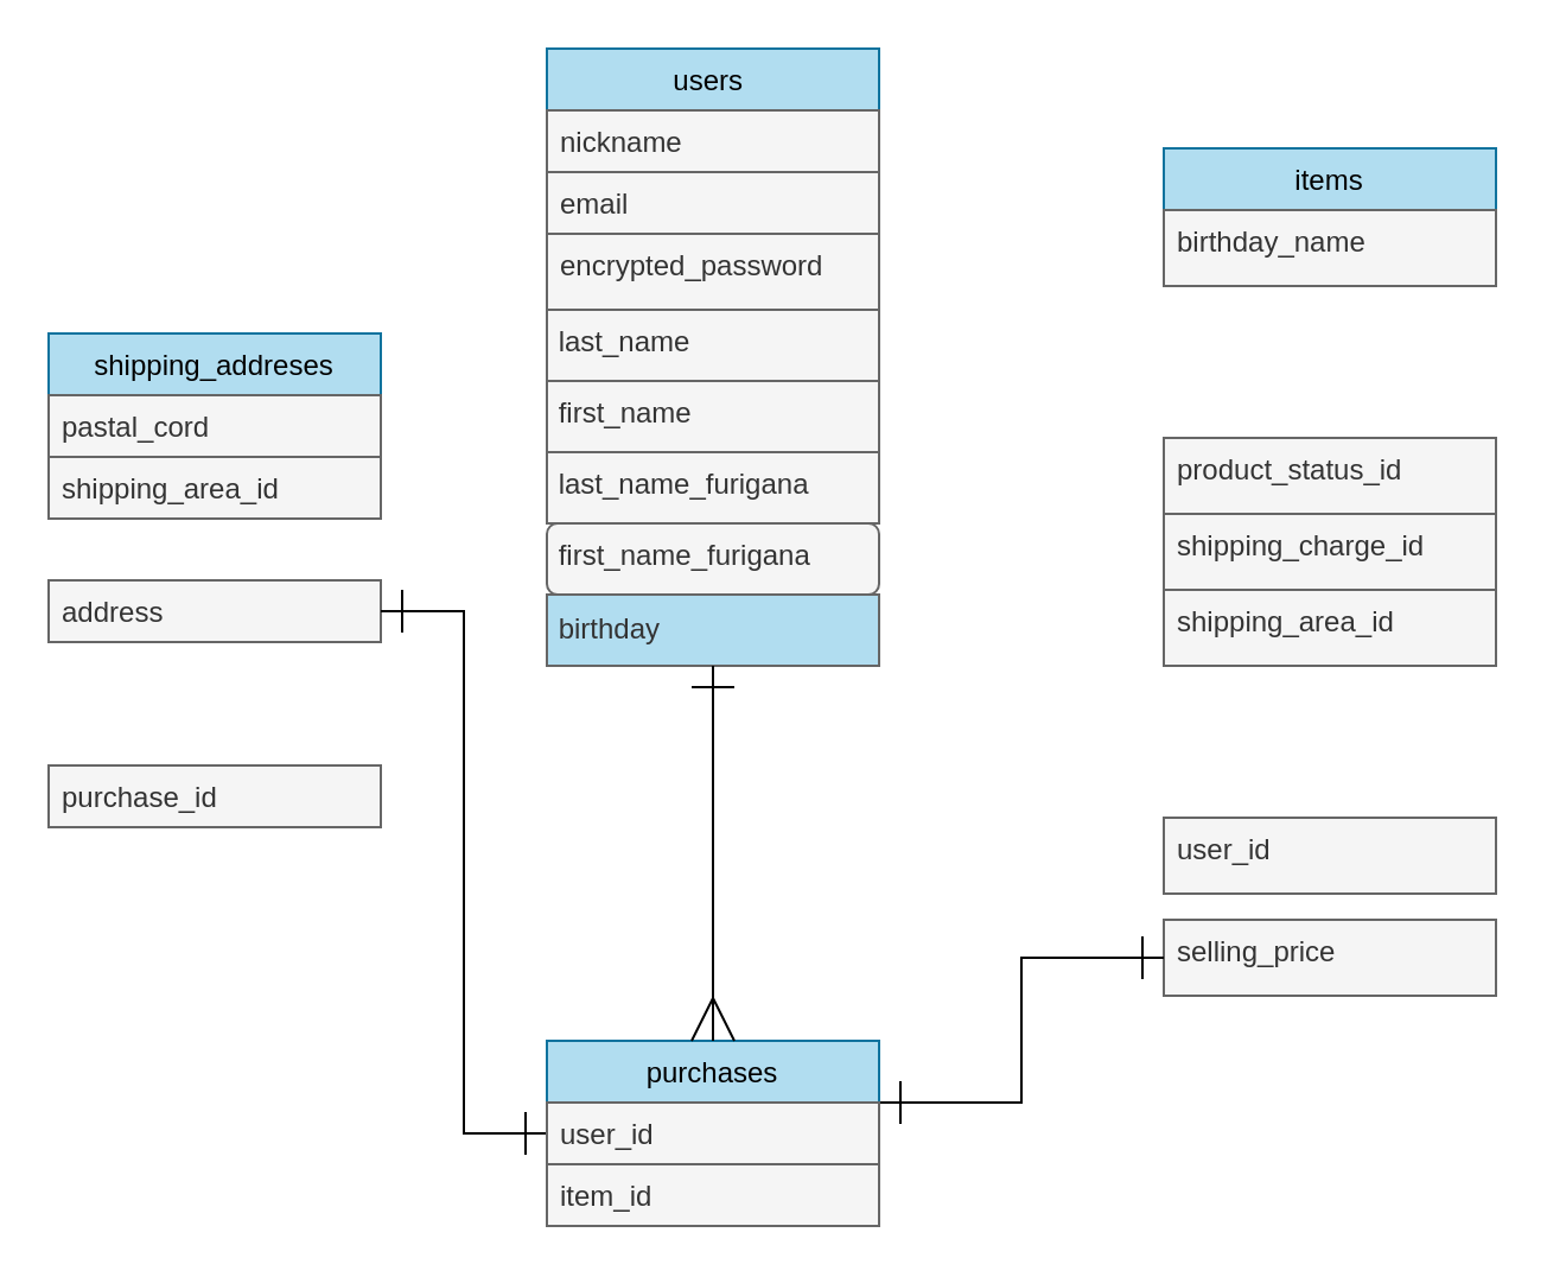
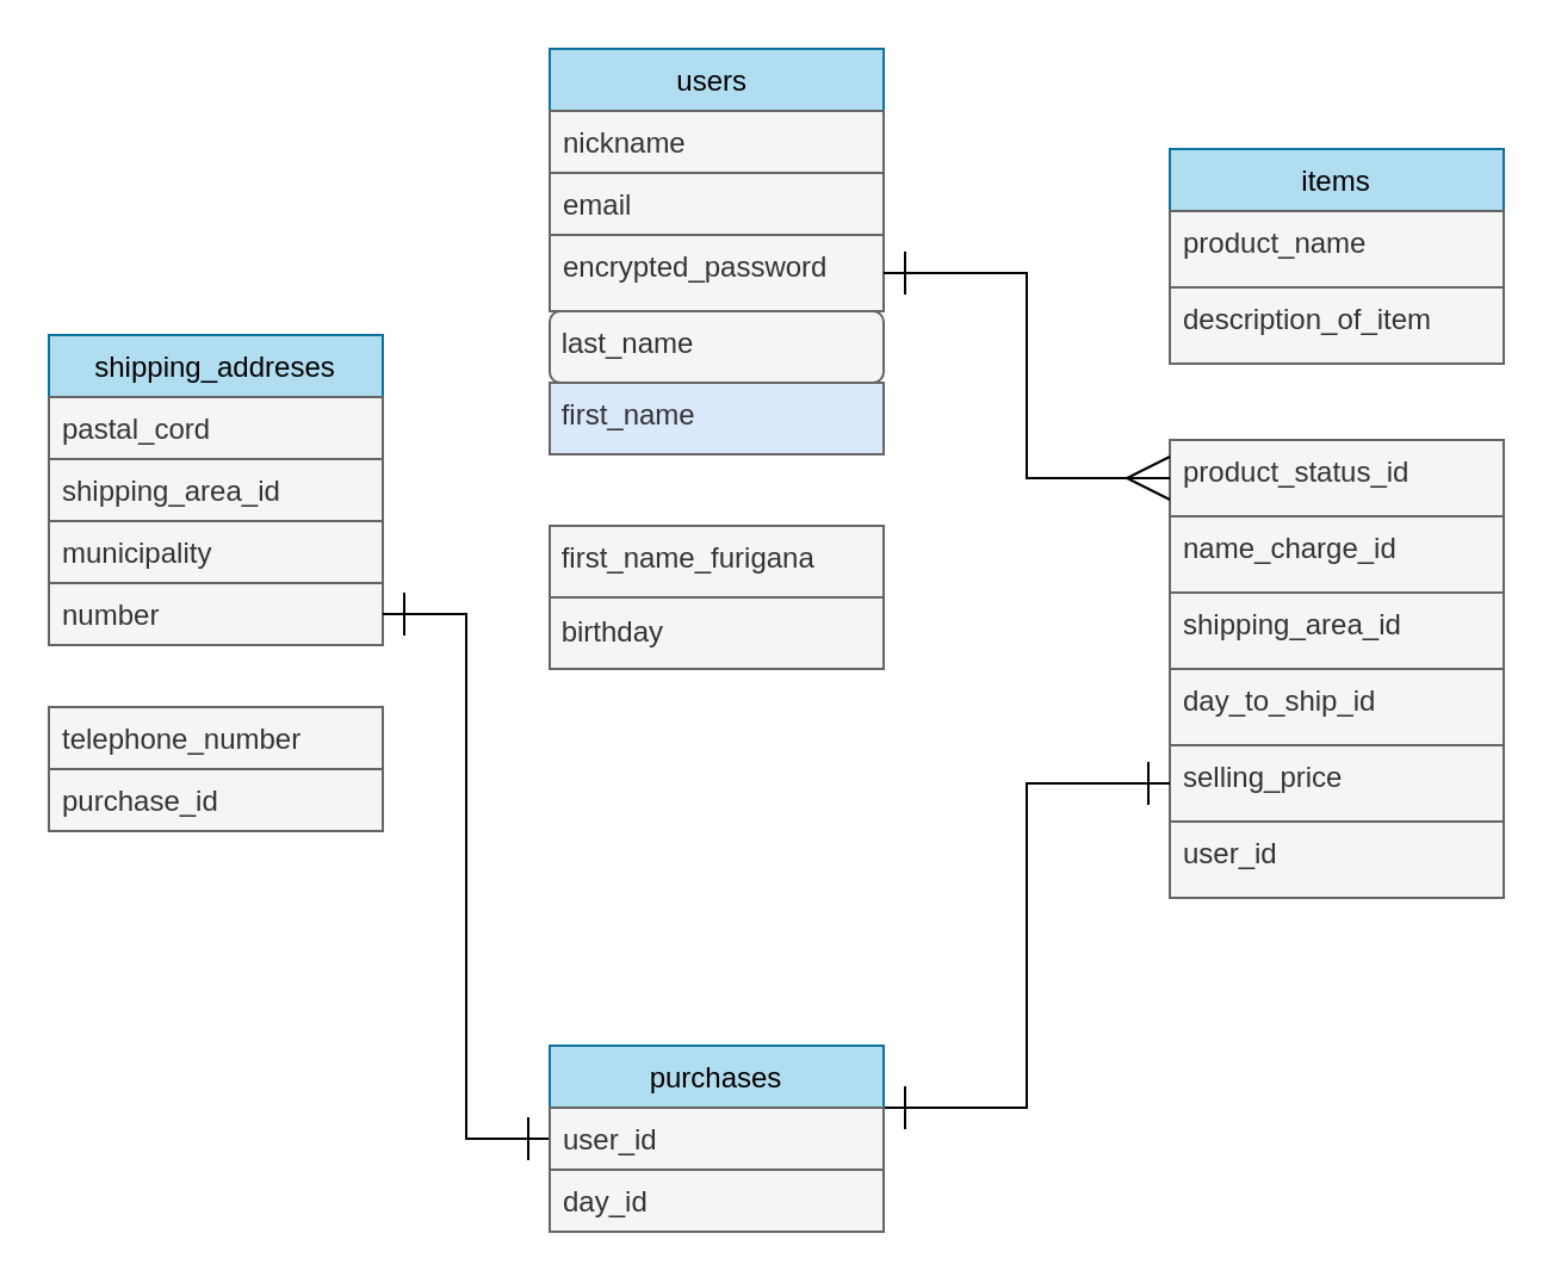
  <mxCell id="0" />
  <mxCell id="1" parent="0" />
  <mxCell id="2" value="users " style="swimlane;fontStyle=0;childLayout=stackLayout;horizontal=1;startSize=26;horizontalStack=0;resizeParent=1;resizeParentMax=0;resizeLast=0;collapsible=1;marginBottom=0;labelBackgroundColor=none;fillColor=#b1ddf0;strokeColor=#10739e;fontColor=#000000;" parent="1" vertex="1"><mxGeometry x="230" y="20" width="140" height="110" as="geometry" /></mxCell>
  <mxCell id="3" value="nickname" style="text;align=left;verticalAlign=top;spacingLeft=4;spacingRight=4;overflow=hidden;rotatable=0;points=[[0,0.5],[1,0.5]];portConstraint=eastwest;strokeColor=#666666;fillColor=#f5f5f5;fontColor=#333333;" parent="2" vertex="1"><mxGeometry y="26" width="140" height="26" as="geometry" /></mxCell>
  <mxCell id="4" value="email" style="text;align=left;verticalAlign=top;spacingLeft=4;spacingRight=4;overflow=hidden;rotatable=0;points=[[0,0.5],[1,0.5]];portConstraint=eastwest;strokeColor=#666666;fillColor=#f5f5f5;fontColor=#333333;" parent="2" vertex="1"><mxGeometry y="52" width="140" height="26" as="geometry" /></mxCell>
  <mxCell id="5" value="encrypted_password&#10;" style="text;strokeColor=#666666;align=left;verticalAlign=top;spacingLeft=4;spacingRight=4;overflow=hidden;rotatable=0;points=[[0,0.5],[1,0.5]];portConstraint=eastwest;fillColor=#f5f5f5;fontColor=#333333;" parent="2" vertex="1"><mxGeometry y="78" width="140" height="32" as="geometry" /></mxCell>
- <mxCell id="6" value="&lt;div&gt;&lt;span&gt;&amp;nbsp;birthday&lt;/span&gt;&lt;/div&gt;" style="whiteSpace=wrap;html=1;strokeColor=#666666;align=left;fillColor=#b1ddf0;fontColor=#333333;" parent="1" vertex="1"><mxGeometry x="230" y="250" width="140" height="30" as="geometry" /></mxCell>
+ <mxCell id="6" value="&lt;div&gt;&lt;span&gt;&amp;nbsp;birthday&lt;/span&gt;&lt;/div&gt;" style="whiteSpace=wrap;html=1;strokeColor=#666666;align=left;fillColor=#f5f5f5;fontColor=#333333;" parent="1" vertex="1"><mxGeometry x="230" y="250" width="140" height="30" as="geometry" /></mxCell>
  <mxCell id="7" value="shipping_addreses" style="swimlane;fontStyle=0;childLayout=stackLayout;horizontal=1;startSize=26;horizontalStack=0;resizeParent=1;resizeParentMax=0;resizeLast=0;collapsible=1;marginBottom=0;labelBackgroundColor=none;fillColor=#b1ddf0;strokeColor=#10739e;fontColor=#000000;" parent="1" vertex="1"><mxGeometry x="20" y="140" width="140" height="78" as="geometry" /></mxCell>
  <mxCell id="8" value="pastal_cord" style="text;align=left;verticalAlign=top;spacingLeft=4;spacingRight=4;overflow=hidden;rotatable=0;points=[[0,0.5],[1,0.5]];portConstraint=eastwest;strokeColor=#666666;fillColor=#f5f5f5;fontColor=#333333;" parent="7" vertex="1"><mxGeometry y="26" width="140" height="26" as="geometry" /></mxCell>
  <mxCell id="9" value="shipping_area_id" style="text;align=left;verticalAlign=top;spacingLeft=4;spacingRight=4;overflow=hidden;rotatable=0;points=[[0,0.5],[1,0.5]];portConstraint=eastwest;strokeColor=#666666;fillColor=#f5f5f5;fontColor=#333333;" parent="7" vertex="1"><mxGeometry y="52" width="140" height="26" as="geometry" /></mxCell>
  <mxCell id="10" value="items" style="swimlane;fontStyle=0;childLayout=stackLayout;horizontal=1;startSize=26;horizontalStack=0;resizeParent=1;resizeParentMax=0;resizeLast=0;collapsible=1;marginBottom=0;labelBackgroundColor=none;fillColor=#b1ddf0;strokeColor=#10739e;fontColor=#000000;" parent="1" vertex="1"><mxGeometry x="490" y="62" width="140" height="58" as="geometry" /></mxCell>
- <mxCell id="11" value="birthday_name" style="text;strokeColor=#666666;align=left;verticalAlign=top;spacingLeft=4;spacingRight=4;overflow=hidden;rotatable=0;points=[[0,0.5],[1,0.5]];portConstraint=eastwest;fillColor=#f5f5f5;fontColor=#333333;" parent="1" vertex="1"><mxGeometry x="490" y="88" width="140" height="32" as="geometry" /></mxCell>
+ <mxCell id="11" value="product_name" style="text;strokeColor=#666666;align=left;verticalAlign=top;spacingLeft=4;spacingRight=4;overflow=hidden;rotatable=0;points=[[0,0.5],[1,0.5]];portConstraint=eastwest;fillColor=#f5f5f5;fontColor=#333333;" parent="1" vertex="1"><mxGeometry x="490" y="88" width="140" height="32" as="geometry" /></mxCell>
+ <mxCell id="12" value="description_of_item" style="text;strokeColor=#666666;align=left;verticalAlign=top;spacingLeft=4;spacingRight=4;overflow=hidden;rotatable=0;points=[[0,0.5],[1,0.5]];portConstraint=eastwest;fillColor=#f5f5f5;fontColor=#333333;" parent="1" vertex="1"><mxGeometry x="490" y="120" width="140" height="32" as="geometry" /></mxCell>
  <mxCell id="13" value="product_status_id" style="text;strokeColor=#666666;align=left;verticalAlign=top;spacingLeft=4;spacingRight=4;overflow=hidden;rotatable=0;points=[[0,0.5],[1,0.5]];portConstraint=eastwest;fillColor=#f5f5f5;fontColor=#333333;" parent="1" vertex="1"><mxGeometry x="490" y="184" width="140" height="32" as="geometry" /></mxCell>
- <mxCell id="14" value="shipping_charge_id" style="text;strokeColor=#666666;align=left;verticalAlign=top;spacingLeft=4;spacingRight=4;overflow=hidden;rotatable=0;points=[[0,0.5],[1,0.5]];portConstraint=eastwest;fillColor=#f5f5f5;fontColor=#333333;" parent="1" vertex="1"><mxGeometry x="490" y="216" width="140" height="32" as="geometry" /></mxCell>
+ <mxCell id="14" value="name_charge_id" style="text;strokeColor=#666666;align=left;verticalAlign=top;spacingLeft=4;spacingRight=4;overflow=hidden;rotatable=0;points=[[0,0.5],[1,0.5]];portConstraint=eastwest;fillColor=#f5f5f5;fontColor=#333333;" parent="1" vertex="1"><mxGeometry x="490" y="216" width="140" height="32" as="geometry" /></mxCell>
  <mxCell id="15" value="shipping_area_id" style="text;strokeColor=#666666;align=left;verticalAlign=top;spacingLeft=4;spacingRight=4;overflow=hidden;rotatable=0;points=[[0,0.5],[1,0.5]];portConstraint=eastwest;fillColor=#f5f5f5;fontColor=#333333;" parent="1" vertex="1"><mxGeometry x="490" y="248" width="140" height="32" as="geometry" /></mxCell>
- <mxCell id="17" value="selling_price" style="text;strokeColor=#666666;align=left;verticalAlign=top;spacingLeft=4;spacingRight=4;overflow=hidden;rotatable=0;points=[[0,0.5],[1,0.5]];portConstraint=eastwest;fillColor=#f5f5f5;fontColor=#333333;" parent="1" vertex="1"><mxGeometry x="490" y="387" width="140" height="32" as="geometry" /></mxCell>
+ <mxCell id="16" value="day_to_ship_id" style="text;strokeColor=#666666;align=left;verticalAlign=top;spacingLeft=4;spacingRight=4;overflow=hidden;rotatable=0;points=[[0,0.5],[1,0.5]];portConstraint=eastwest;fillColor=#f5f5f5;fontColor=#333333;" parent="1" vertex="1"><mxGeometry x="490" y="280" width="140" height="32" as="geometry" /></mxCell>
+ <mxCell id="17" value="selling_price" style="text;strokeColor=#666666;align=left;verticalAlign=top;spacingLeft=4;spacingRight=4;overflow=hidden;rotatable=0;points=[[0,0.5],[1,0.5]];portConstraint=eastwest;fillColor=#f5f5f5;fontColor=#333333;" parent="1" vertex="1"><mxGeometry x="490" y="312" width="140" height="32" as="geometry" /></mxCell>
  <mxCell id="18" style="edgeStyle=orthogonalEdgeStyle;rounded=0;orthogonalLoop=1;jettySize=auto;html=1;exitX=1;exitY=0.5;exitDx=0;exitDy=0;entryX=0;entryY=0.5;entryDx=0;entryDy=0;fontColor=#000000;strokeColor=none;" parent="1" source="20" target="17" edge="1"><mxGeometry relative="1" as="geometry"><Array as="points"><mxPoint x="460" y="328" /><mxPoint x="460" y="328" /></Array></mxGeometry></mxCell>
  <mxCell id="19" style="edgeStyle=orthogonalEdgeStyle;rounded=0;orthogonalLoop=1;jettySize=auto;html=1;exitX=1;exitY=0.5;exitDx=0;exitDy=0;entryX=0;entryY=0.5;entryDx=0;entryDy=0;fontColor=#000000;startArrow=ERone;startFill=0;endArrow=ERone;endFill=0;startSize=16;endSize=16;targetPerimeterSpacing=0;" parent="1" source="20" target="17" edge="1"><mxGeometry relative="1" as="geometry" /></mxCell>
  <mxCell id="20" value="purchases" style="swimlane;fontStyle=0;childLayout=stackLayout;horizontal=1;startSize=26;horizontalStack=0;resizeParent=1;resizeParentMax=0;resizeLast=0;collapsible=1;marginBottom=0;labelBackgroundColor=none;fillColor=#b1ddf0;strokeColor=#10739e;fontColor=#000000;" parent="1" vertex="1"><mxGeometry x="230" y="438" width="140" height="52" as="geometry" /></mxCell>
- <mxCell id="22" value="address" style="text;align=left;verticalAlign=top;spacingLeft=4;spacingRight=4;overflow=hidden;rotatable=0;points=[[0,0.5],[1,0.5]];portConstraint=eastwest;strokeColor=#666666;fillColor=#f5f5f5;fontColor=#333333;" parent="1" vertex="1"><mxGeometry x="20" y="244" width="140" height="26" as="geometry" /></mxCell>
- <mxCell id="25" style="edgeStyle=orthogonalEdgeStyle;rounded=0;orthogonalLoop=1;jettySize=auto;html=1;exitX=0.5;exitY=1;exitDx=0;exitDy=0;fontColor=#000000;startArrow=ERone;startFill=0;endArrow=ERmany;endFill=0;targetPerimeterSpacing=0;endSize=16;entryX=0.5;entryY=0;entryDx=0;entryDy=0;startSize=16;" parent="1" source="6" target="20" edge="1"><mxGeometry relative="1" as="geometry"><mxPoint x="280" y="226" as="sourcePoint" /><mxPoint x="400" y="312" as="targetPoint" /><Array as="points"><mxPoint x="300" y="320" /><mxPoint x="300" y="320" /></Array></mxGeometry></mxCell>
+ <mxCell id="21" value="municipality" style="text;align=left;verticalAlign=top;spacingLeft=4;spacingRight=4;overflow=hidden;rotatable=0;points=[[0,0.5],[1,0.5]];portConstraint=eastwest;strokeColor=#666666;fillColor=#f5f5f5;fontColor=#333333;" parent="1" vertex="1"><mxGeometry x="20" y="218" width="140" height="26" as="geometry" /></mxCell>
+ <mxCell id="22" value="number" style="text;align=left;verticalAlign=top;spacingLeft=4;spacingRight=4;overflow=hidden;rotatable=0;points=[[0,0.5],[1,0.5]];portConstraint=eastwest;strokeColor=#666666;fillColor=#f5f5f5;fontColor=#333333;" parent="1" vertex="1"><mxGeometry x="20" y="244" width="140" height="26" as="geometry" /></mxCell>
+ <mxCell id="23" value="telephone_number" style="text;align=left;verticalAlign=top;spacingLeft=4;spacingRight=4;overflow=hidden;rotatable=0;points=[[0,0.5],[1,0.5]];portConstraint=eastwest;strokeColor=#666666;fillColor=#f5f5f5;fontColor=#333333;" parent="1" vertex="1"><mxGeometry x="20" y="296" width="140" height="26" as="geometry" /></mxCell>
+ <mxCell id="24" style="edgeStyle=orthogonalEdgeStyle;rounded=0;orthogonalLoop=1;jettySize=auto;html=1;exitX=1;exitY=0.5;exitDx=0;exitDy=0;fontColor=#000000;startArrow=ERone;startFill=0;endArrow=ERmany;endFill=0;targetPerimeterSpacing=0;endSize=16;entryX=0;entryY=0.5;entryDx=0;entryDy=0;startSize=16;" parent="1" source="5" target="13" edge="1"><mxGeometry relative="1" as="geometry"><mxPoint x="480" y="200" as="targetPoint" /><Array as="points"><mxPoint x="430" y="114" /><mxPoint x="430" y="200" /></Array></mxGeometry></mxCell>
  <mxCell id="26" style="edgeStyle=orthogonalEdgeStyle;rounded=0;orthogonalLoop=1;jettySize=auto;html=1;exitX=0;exitY=0.5;exitDx=0;exitDy=0;fontColor=#000000;startArrow=ERone;startFill=0;endArrow=ERone;endFill=0;startSize=16;endSize=16;targetPerimeterSpacing=0;entryX=1;entryY=0.5;entryDx=0;entryDy=0;" parent="1" source="31" target="22" edge="1"><mxGeometry relative="1" as="geometry"><mxPoint x="170" y="240" as="targetPoint" /></mxGeometry></mxCell>
  <mxCell id="27" value="user_id" style="text;strokeColor=#666666;align=left;verticalAlign=top;spacingLeft=4;spacingRight=4;overflow=hidden;rotatable=0;points=[[0,0.5],[1,0.5]];portConstraint=eastwest;fillColor=#f5f5f5;fontColor=#333333;" parent="1" vertex="1"><mxGeometry x="490" y="344" width="140" height="32" as="geometry" /></mxCell>
- <mxCell id="28" value="&amp;nbsp;last_name" style="whiteSpace=wrap;html=1;strokeColor=#666666;align=left;verticalAlign=top;fillColor=#f5f5f5;fontColor=#333333;" parent="1" vertex="1"><mxGeometry x="230" y="130" width="140" height="30" as="geometry" /></mxCell>
- <mxCell id="29" value="&amp;nbsp;first_name" style="whiteSpace=wrap;html=1;strokeColor=#666666;align=left;verticalAlign=top;fillColor=#f5f5f5;fontColor=#333333;" parent="1" vertex="1"><mxGeometry x="230" y="160" width="140" height="30" as="geometry" /></mxCell>
- <mxCell id="30" value="item_id" style="text;align=left;verticalAlign=top;spacingLeft=4;spacingRight=4;overflow=hidden;rotatable=0;points=[[0,0.5],[1,0.5]];portConstraint=eastwest;strokeColor=#666666;fillColor=#f5f5f5;fontColor=#333333;" parent="1" vertex="1"><mxGeometry x="230" y="490" width="140" height="26" as="geometry" /></mxCell>
+ <mxCell id="28" value="&amp;nbsp;last_name" style="whiteSpace=wrap;html=1;strokeColor=#666666;align=left;verticalAlign=top;fillColor=#f5f5f5;fontColor=#333333;rounded=1;" parent="1" vertex="1"><mxGeometry x="230" y="130" width="140" height="30" as="geometry" /></mxCell>
+ <mxCell id="29" value="&amp;nbsp;first_name" style="whiteSpace=wrap;html=1;strokeColor=#666666;align=left;verticalAlign=top;fillColor=#dae8fc;fontColor=#333333;" parent="1" vertex="1"><mxGeometry x="230" y="160" width="140" height="30" as="geometry" /></mxCell>
+ <mxCell id="30" value="day_id" style="text;align=left;verticalAlign=top;spacingLeft=4;spacingRight=4;overflow=hidden;rotatable=0;points=[[0,0.5],[1,0.5]];portConstraint=eastwest;strokeColor=#666666;fillColor=#f5f5f5;fontColor=#333333;" parent="1" vertex="1"><mxGeometry x="230" y="490" width="140" height="26" as="geometry" /></mxCell>
  <mxCell id="31" value="user_id" style="text;align=left;verticalAlign=top;spacingLeft=4;spacingRight=4;overflow=hidden;rotatable=0;points=[[0,0.5],[1,0.5]];portConstraint=eastwest;strokeColor=#666666;fillColor=#f5f5f5;fontColor=#333333;" parent="1" vertex="1"><mxGeometry x="230" y="464" width="140" height="26" as="geometry" /></mxCell>
- <mxCell id="32" value="&amp;nbsp;last_name_furigana" style="whiteSpace=wrap;html=1;strokeColor=#666666;align=left;verticalAlign=top;fillColor=#f5f5f5;fontColor=#333333;" parent="1" vertex="1"><mxGeometry x="230" y="190" width="140" height="30" as="geometry" /></mxCell>
- <mxCell id="33" value="&amp;nbsp;first_name_furigana" style="whiteSpace=wrap;html=1;strokeColor=#666666;align=left;verticalAlign=top;fillColor=#f5f5f5;fontColor=#333333;rounded=1;" parent="1" vertex="1"><mxGeometry x="230" y="220" width="140" height="30" as="geometry" /></mxCell>
+ <mxCell id="33" value="&amp;nbsp;first_name_furigana" style="whiteSpace=wrap;html=1;strokeColor=#666666;align=left;verticalAlign=top;fillColor=#f5f5f5;fontColor=#333333;" parent="1" vertex="1"><mxGeometry x="230" y="220" width="140" height="30" as="geometry" /></mxCell>
  <mxCell id="34" value="purchase_id" style="text;align=left;verticalAlign=top;spacingLeft=4;spacingRight=4;overflow=hidden;rotatable=0;points=[[0,0.5],[1,0.5]];portConstraint=eastwest;strokeColor=#666666;fillColor=#f5f5f5;fontColor=#333333;" vertex="1" parent="1"><mxGeometry x="20" y="322" width="140" height="26" as="geometry" /></mxCell>
